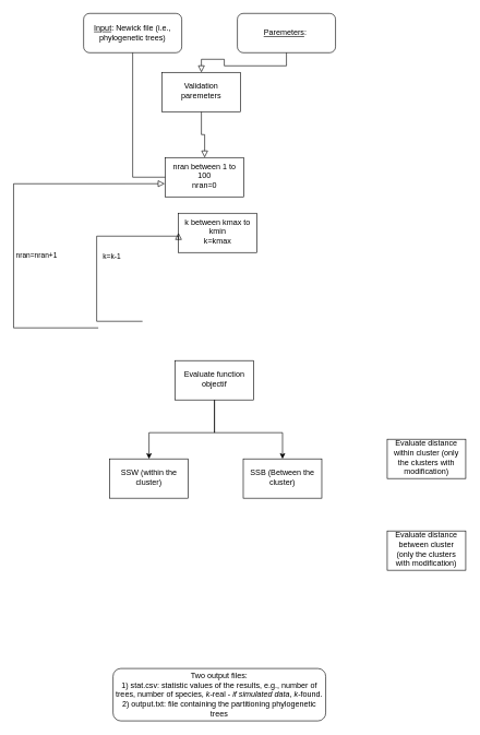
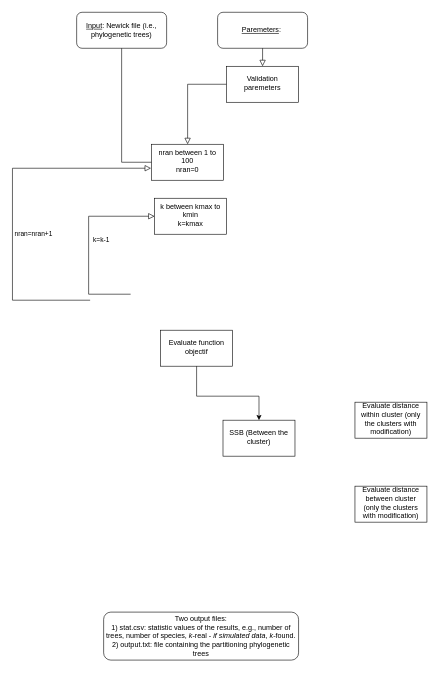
  <mxCell id="0" />
  <mxCell id="1" parent="0" />
  <mxCell id="2" value="" style="rounded=0;html=1;jettySize=auto;orthogonalLoop=1;fontSize=11;endArrow=block;endFill=0;endSize=8;strokeWidth=1;shadow=0;labelBackgroundColor=none;edgeStyle=orthogonalEdgeStyle;startArrow=none;entryX=0.5;entryY=0;entryDx=0;entryDy=0;" parent="1" source="7" target="9" edge="1"><mxGeometry relative="1" as="geometry"><mxPoint x="312" y="260" as="targetPoint" /></mxGeometry></mxCell>
  <mxCell id="3" value="&lt;u&gt;Input&lt;/u&gt;: Newick file (i.e., phylogenetic trees)" style="rounded=1;whiteSpace=wrap;html=1;fontSize=12;glass=0;strokeWidth=1;shadow=0;" parent="1" vertex="1"><mxGeometry x="127" y="20" width="150" height="60" as="geometry" /></mxCell>
  <mxCell id="4" value="Two output files:&lt;br&gt;1) stat.csv: statistic values of the results, e.g., number of trees, number of species, &lt;i&gt;k&lt;/i&gt;-real - &lt;i&gt;if simulated data&lt;/i&gt;, &lt;i&gt;k&lt;/i&gt;-found.&lt;br&gt;2) output.txt: file containing the partitioning phylogenetic trees" style="rounded=1;whiteSpace=wrap;html=1;fontSize=12;glass=0;strokeWidth=1;shadow=0;" parent="1" vertex="1"><mxGeometry x="172" y="1020" width="325" height="80" as="geometry" /></mxCell>
  <mxCell id="5" value="&lt;u&gt;Paremeters&lt;/u&gt;:&amp;nbsp;" style="rounded=1;whiteSpace=wrap;html=1;fontSize=12;glass=0;strokeWidth=1;shadow=0;" vertex="1" parent="1"><mxGeometry x="362" y="20" width="150" height="60" as="geometry" /></mxCell>
  <mxCell id="6" value="" style="rounded=0;html=1;jettySize=auto;orthogonalLoop=1;fontSize=11;endArrow=block;endFill=0;endSize=8;strokeWidth=1;shadow=0;labelBackgroundColor=none;edgeStyle=orthogonalEdgeStyle;exitX=0.5;exitY=1;exitDx=0;exitDy=0;entryX=0.5;entryY=0;entryDx=0;entryDy=0;" edge="1" parent="1" source="5" target="7"><mxGeometry relative="1" as="geometry"><mxPoint x="307" y="150" as="targetPoint" /></mxGeometry></mxCell>
- <mxCell id="7" value="Validation paremeters" style="whiteSpace=wrap;html=1;shadow=0;strokeWidth=1;spacing=6;spacingTop=-4;" vertex="1" parent="1"><mxGeometry x="247" y="110" width="120" height="60" as="geometry" /></mxCell>
+ <mxCell id="7" value="Validation paremeters" style="whiteSpace=wrap;html=1;shadow=0;strokeWidth=1;spacing=6;spacingTop=-4;" vertex="1" parent="1"><mxGeometry x="377" y="110" width="120" height="60" as="geometry" /></mxCell>
  <mxCell id="8" value="" style="rounded=0;html=1;jettySize=auto;orthogonalLoop=1;fontSize=11;endArrow=none;endFill=0;endSize=8;strokeWidth=1;shadow=0;labelBackgroundColor=none;edgeStyle=orthogonalEdgeStyle;startArrow=none;exitX=0.5;exitY=1;exitDx=0;exitDy=0;entryX=0;entryY=0.5;entryDx=0;entryDy=0;" edge="1" parent="1" source="3" target="9"><mxGeometry relative="1" as="geometry"><mxPoint x="387" y="150" as="sourcePoint" /><mxPoint x="262" y="300" as="targetPoint" /></mxGeometry></mxCell>
  <mxCell id="9" value="nran between 1 to 100&lt;br&gt;nran=0" style="whiteSpace=wrap;html=1;shadow=0;strokeWidth=1;spacing=6;spacingTop=-4;" vertex="1" parent="1"><mxGeometry x="252" y="240" width="120" height="60" as="geometry" /></mxCell>
- <mxCell id="10" value="k between kmax to kmin&lt;br&gt;k=kmax" style="whiteSpace=wrap;html=1;shadow=0;strokeWidth=1;spacing=6;spacingTop=-4;" vertex="1" parent="1"><mxGeometry x="272" y="325" width="120" height="60" as="geometry" /></mxCell>
+ <mxCell id="10" value="k between kmax to kmin&lt;br&gt;k=kmax" style="whiteSpace=wrap;html=1;shadow=0;strokeWidth=1;spacing=6;spacingTop=-4;" vertex="1" parent="1"><mxGeometry x="257" y="330" width="120" height="60" as="geometry" /></mxCell>
  <mxCell id="11" value="" style="rounded=0;html=1;jettySize=auto;orthogonalLoop=1;fontSize=11;endArrow=block;endFill=0;endSize=8;strokeWidth=1;shadow=0;labelBackgroundColor=none;edgeStyle=orthogonalEdgeStyle;startArrow=none;entryX=0;entryY=0.5;entryDx=0;entryDy=0;" edge="1" parent="1" target="10"><mxGeometry x="0.917" y="-5" relative="1" as="geometry"><mxPoint x="217" y="490" as="sourcePoint" /><mxPoint x="247" y="280" as="targetPoint" /><Array as="points"><mxPoint x="147" y="490" /><mxPoint x="147" y="360" /></Array><mxPoint as="offset" /></mxGeometry></mxCell>
  <mxCell id="12" value="k=k-1" style="edgeLabel;html=1;align=center;verticalAlign=middle;resizable=0;points=[];" vertex="1" connectable="0" parent="11"><mxGeometry x="0.232" y="-1" relative="1" as="geometry"><mxPoint x="19" y="29" as="offset" /></mxGeometry></mxCell>
  <mxCell id="13" value="" style="rounded=0;html=1;jettySize=auto;orthogonalLoop=1;fontSize=11;endArrow=block;endFill=0;endSize=8;strokeWidth=1;shadow=0;labelBackgroundColor=none;edgeStyle=orthogonalEdgeStyle;startArrow=none;entryX=-0.008;entryY=0.666;entryDx=0;entryDy=0;entryPerimeter=0;" edge="1" parent="1" target="9"><mxGeometry x="0.917" y="-5" relative="1" as="geometry"><mxPoint x="149.5" y="500" as="sourcePoint" /><mxPoint x="247" y="300" as="targetPoint" /><Array as="points"><mxPoint x="20" y="500" /><mxPoint x="20" y="280" /></Array><mxPoint as="offset" /></mxGeometry></mxCell>
  <mxCell id="14" value="nran=nran+1" style="edgeLabel;html=1;align=center;verticalAlign=middle;resizable=0;points=[];" vertex="1" connectable="0" parent="13"><mxGeometry x="0.232" y="-1" relative="1" as="geometry"><mxPoint x="26" y="109" as="offset" /></mxGeometry></mxCell>
- <mxCell id="15" value="" style="edgeStyle=orthogonalEdgeStyle;rounded=0;orthogonalLoop=1;jettySize=auto;html=1;" edge="1" parent="1" source="16" target="17"><mxGeometry relative="1" as="geometry"><Array as="points"><mxPoint x="327" y="660" /><mxPoint x="227" y="660" /></Array></mxGeometry></mxCell>
  <mxCell id="16" value="Evaluate function objectif" style="whiteSpace=wrap;html=1;shadow=0;strokeWidth=1;spacing=6;spacingTop=-4;" vertex="1" parent="1"><mxGeometry x="267" y="550" width="120" height="60" as="geometry" /></mxCell>
- <mxCell id="17" value="SSW (within the cluster)" style="whiteSpace=wrap;html=1;shadow=0;strokeWidth=1;spacing=6;spacingTop=-4;" vertex="1" parent="1"><mxGeometry x="167" y="700" width="120" height="60" as="geometry" /></mxCell>
  <mxCell id="18" value="SSB (Between the cluster)" style="whiteSpace=wrap;html=1;shadow=0;strokeWidth=1;spacing=6;spacingTop=-4;" vertex="1" parent="1"><mxGeometry x="371" y="700" width="120" height="60" as="geometry" /></mxCell>
  <mxCell id="19" value="" style="edgeStyle=orthogonalEdgeStyle;rounded=0;orthogonalLoop=1;jettySize=auto;html=1;entryX=0.5;entryY=0;entryDx=0;entryDy=0;" edge="1" parent="1" target="18"><mxGeometry relative="1" as="geometry"><mxPoint x="327" y="610" as="sourcePoint" /><mxPoint x="237" y="710" as="targetPoint" /><Array as="points"><mxPoint x="327" y="660" /><mxPoint x="431" y="660" /></Array></mxGeometry></mxCell>
  <mxCell id="20" value="Evaluate distance within cluster (only the clusters with modification)" style="whiteSpace=wrap;html=1;shadow=0;strokeWidth=1;spacing=6;spacingTop=-4;" vertex="1" parent="1"><mxGeometry x="591" y="670" width="120" height="60" as="geometry" /></mxCell>
  <mxCell id="21" value="Evaluate distance between cluster (only the clusters with modification)" style="whiteSpace=wrap;html=1;shadow=0;strokeWidth=1;spacing=6;spacingTop=-4;" vertex="1" parent="1"><mxGeometry x="591" y="810" width="120" height="60" as="geometry" /></mxCell>
